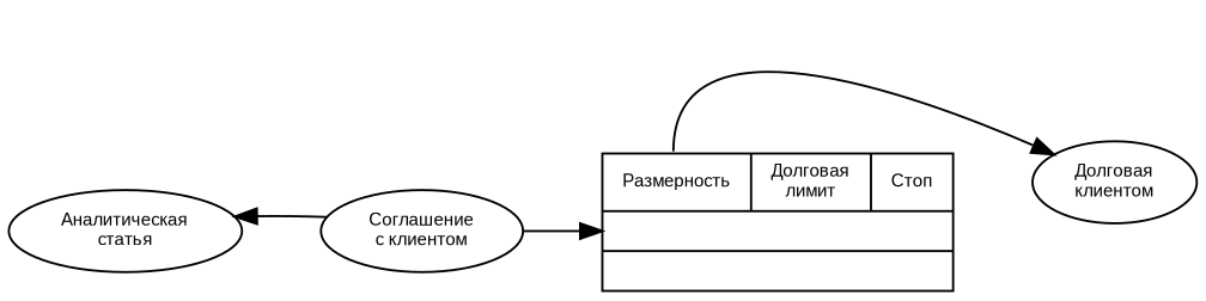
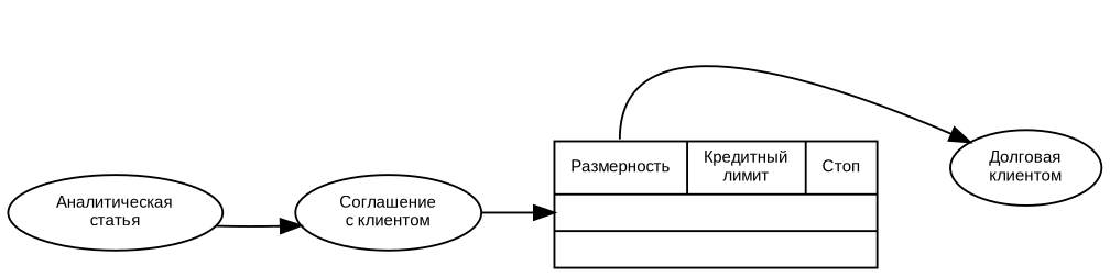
  digraph {
    fontname="Liberation Sans"
    rankdir=LR
    node [fontname="Liberation Sans" fontsize=8 shape=ellipse]
    edge [fontname="Liberation Sans"]
    n1 [label="Аналитическая\nстатья"]
    n2 [label="Соглашение\nс клиентом"]
-   n3 [label="{<DebtDimID> Размерность|<Limit> Долговая\nлимит|<Stop> Стоп}|{<dd_center>}|{}" shape=record]
+   n3 [label="{<DebtDimID> Размерность|<Limit> Кредитный\nлимит|<Stop> Стоп}|{<dd_center>}|{}" shape=record]
    n4 [label="Долговая\nклиентом"]
-   n2 -> n1
+   n1 -> n2
    n2 -> n3 [headport=dd_center]
    n3 -> n4 [tailport=DebtDimID]
  }
